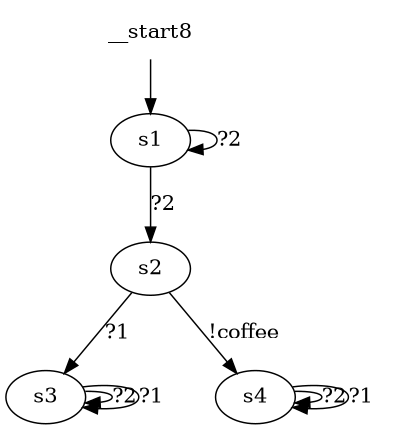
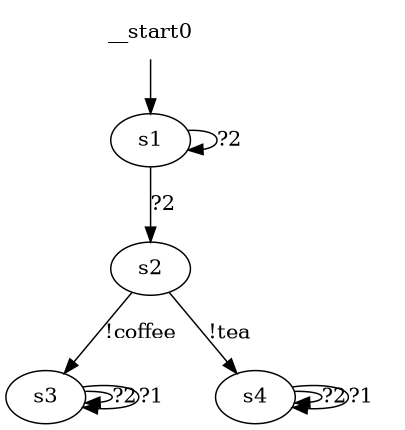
  digraph {
    n1 [label=s1]
    n2 [label=s2]
    n3 [label=s3]
    n4 [label=s4]
-   __start0 [shape=none label=__start8]
+   __start0 [shape=none]
    n1 -> n1 [label="?2"]
    n1 -> n2 [label="?2"]
-   n2 -> n3 [label="?1"]
-   n2 -> n4 [label="!coffee"]
+   n2 -> n3 [label="!coffee"]
+   n2 -> n4 [label="!tea"]
    n3 -> n3 [label="?2"]
    n3 -> n3 [label="?1"]
    n4 -> n4 [label="?2"]
    n4 -> n4 [label="?1"]
    __start0 -> n1
  }
